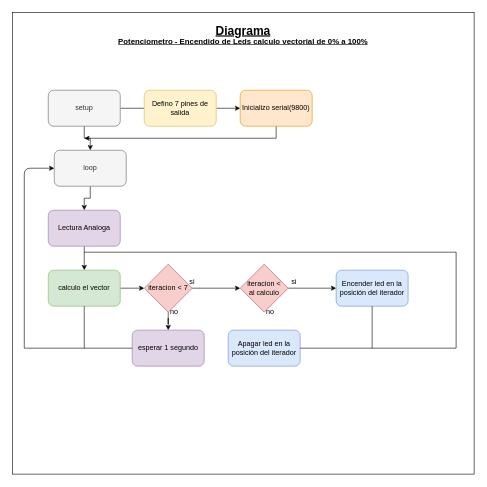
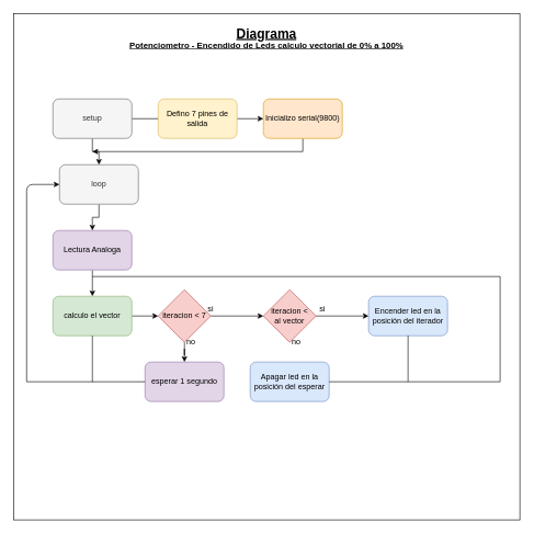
  <mxCell id="0" />
  <mxCell id="1" parent="0" />
  <mxCell id="2" value="" style="whiteSpace=wrap;html=1;aspect=fixed;" vertex="1" parent="1"><mxGeometry x="20" y="20" width="770" height="770" as="geometry" /></mxCell>
  <mxCell id="3" value="" style="edgeStyle=orthogonalEdgeStyle;rounded=0;orthogonalLoop=1;jettySize=auto;html=1;" edge="1" source="5" target="7" parent="1"><mxGeometry relative="1" as="geometry" /></mxCell>
  <mxCell id="4" value="" style="edgeStyle=orthogonalEdgeStyle;rounded=0;orthogonalLoop=1;jettySize=auto;html=1;endArrow=none;" edge="1" source="5" target="21" parent="1"><mxGeometry relative="1" as="geometry" /></mxCell>
  <mxCell id="5" value="setup" style="rounded=1;whiteSpace=wrap;html=1;fillColor=#f5f5f5;strokeColor=#666666;fontColor=#333333;" vertex="1" parent="1"><mxGeometry x="80" y="150" width="120" height="60" as="geometry" /></mxCell>
  <mxCell id="6" value="" style="edgeStyle=orthogonalEdgeStyle;rounded=0;orthogonalLoop=1;jettySize=auto;html=1;" edge="1" source="7" target="9" parent="1"><mxGeometry relative="1" as="geometry" /></mxCell>
  <mxCell id="7" value="loop" style="rounded=1;whiteSpace=wrap;html=1;fillColor=#f5f5f5;strokeColor=#666666;fontColor=#333333;" vertex="1" parent="1"><mxGeometry x="90" y="250" width="120" height="60" as="geometry" /></mxCell>
  <mxCell id="8" value="" style="edgeStyle=orthogonalEdgeStyle;rounded=0;orthogonalLoop=1;jettySize=auto;html=1;" edge="1" source="9" target="11" parent="1"><mxGeometry relative="1" as="geometry" /></mxCell>
  <mxCell id="9" value="Lectura Analoga" style="rounded=1;whiteSpace=wrap;html=1;fillColor=#e1d5e7;strokeColor=#9673a6;" vertex="1" parent="1"><mxGeometry x="80" y="350" width="120" height="60" as="geometry" /></mxCell>
  <mxCell id="10" value="" style="edgeStyle=orthogonalEdgeStyle;rounded=0;orthogonalLoop=1;jettySize=auto;html=1;" edge="1" source="11" target="14" parent="1"><mxGeometry relative="1" as="geometry" /></mxCell>
  <mxCell id="11" value="&lt;div&gt;&lt;br&gt;&lt;/div&gt;&lt;div&gt;calculo el vector&lt;/div&gt;&lt;div&gt;&lt;br&gt;&lt;/div&gt;" style="rounded=1;whiteSpace=wrap;html=1;fillColor=#d5e8d4;strokeColor=#82b366;" vertex="1" parent="1"><mxGeometry x="80" y="450" width="120" height="60" as="geometry" /></mxCell>
  <mxCell id="12" value="" style="edgeStyle=orthogonalEdgeStyle;rounded=0;orthogonalLoop=1;jettySize=auto;html=1;" edge="1" source="14" target="16" parent="1"><mxGeometry relative="1" as="geometry" /></mxCell>
  <mxCell id="13" value="" style="edgeStyle=orthogonalEdgeStyle;rounded=0;orthogonalLoop=1;jettySize=auto;html=1;" edge="1" source="14" target="18" parent="1"><mxGeometry relative="1" as="geometry" /></mxCell>
  <mxCell id="14" value="iteracion &amp;lt; 7" style="rhombus;whiteSpace=wrap;html=1;fillColor=#f8cecc;strokeColor=#b85450;" vertex="1" parent="1"><mxGeometry x="240" y="440" width="80" height="80" as="geometry" /></mxCell>
  <mxCell id="15" value="" style="edgeStyle=orthogonalEdgeStyle;rounded=0;orthogonalLoop=1;jettySize=auto;html=1;" edge="1" source="16" target="17" parent="1"><mxGeometry relative="1" as="geometry" /></mxCell>
- <mxCell id="16" value="&lt;div&gt;iteracion &amp;lt; &lt;br&gt;&lt;/div&gt;&lt;div&gt;al calculo&lt;/div&gt;" style="rhombus;whiteSpace=wrap;html=1;fillColor=#f8cecc;strokeColor=#b85450;" vertex="1" parent="1"><mxGeometry x="400" y="440" width="80" height="80" as="geometry" /></mxCell>
+ <mxCell id="16" value="&lt;div&gt;iteracion &amp;lt; &lt;br&gt;&lt;/div&gt;&lt;div&gt;al vector&lt;/div&gt;" style="rhombus;whiteSpace=wrap;html=1;fillColor=#f8cecc;strokeColor=#b85450;" vertex="1" parent="1"><mxGeometry x="400" y="440" width="80" height="80" as="geometry" /></mxCell>
  <mxCell id="17" value="Encender led en la posición del iterador" style="rounded=1;whiteSpace=wrap;html=1;fillColor=#dae8fc;strokeColor=#6c8ebf;" vertex="1" parent="1"><mxGeometry x="560" y="450" width="120" height="60" as="geometry" /></mxCell>
  <mxCell id="18" value="esperar 1 segundo" style="rounded=1;whiteSpace=wrap;html=1;fillColor=#e1d5e7;strokeColor=#9673a6;" vertex="1" parent="1"><mxGeometry x="220" y="550" width="120" height="60" as="geometry" /></mxCell>
- <mxCell id="19" value="Apagar led en la posición del iterador" style="rounded=1;whiteSpace=wrap;html=1;fillColor=#dae8fc;strokeColor=#6c8ebf;" vertex="1" parent="1"><mxGeometry x="380" y="550" width="120" height="60" as="geometry" /></mxCell>
+ <mxCell id="19" value="Apagar led en la posición del esperar" style="rounded=1;whiteSpace=wrap;html=1;fillColor=#dae8fc;strokeColor=#6c8ebf;" vertex="1" parent="1"><mxGeometry x="380" y="550" width="120" height="60" as="geometry" /></mxCell>
  <mxCell id="20" value="" style="edgeStyle=orthogonalEdgeStyle;rounded=0;orthogonalLoop=1;jettySize=auto;html=1;" edge="1" source="21" target="23" parent="1"><mxGeometry relative="1" as="geometry" /></mxCell>
  <mxCell id="21" value="Defino 7 pines de salida" style="rounded=1;whiteSpace=wrap;html=1;fillColor=#fff2cc;strokeColor=#d6b656;" vertex="1" parent="1"><mxGeometry x="240" y="150" width="120" height="60" as="geometry" /></mxCell>
  <mxCell id="22" style="edgeStyle=orthogonalEdgeStyle;rounded=0;orthogonalLoop=1;jettySize=auto;html=1;" edge="1" source="23" parent="1"><mxGeometry relative="1" as="geometry"><mxPoint x="140" y="230" as="targetPoint" /><Array as="points"><mxPoint x="460" y="230" /></Array></mxGeometry></mxCell>
  <mxCell id="23" value="Inicializo serial(9800)" style="rounded=1;whiteSpace=wrap;html=1;fillColor=#ffe6cc;strokeColor=#d79b00;" vertex="1" parent="1"><mxGeometry x="400" y="150" width="120" height="60" as="geometry" /></mxCell>
  <mxCell id="24" value="" style="endArrow=none;html=1;" edge="1" parent="1"><mxGeometry width="50" height="50" relative="1" as="geometry"><mxPoint x="140" y="420" as="sourcePoint" /><mxPoint x="760" y="420" as="targetPoint" /><Array as="points" /></mxGeometry></mxCell>
  <mxCell id="25" value="" style="endArrow=none;html=1;" edge="1" parent="1"><mxGeometry width="50" height="50" relative="1" as="geometry"><mxPoint x="500" y="580" as="sourcePoint" /><mxPoint x="760" y="580" as="targetPoint" /></mxGeometry></mxCell>
  <mxCell id="26" value="" style="endArrow=none;html=1;" edge="1" parent="1"><mxGeometry width="50" height="50" relative="1" as="geometry"><mxPoint x="760" y="580" as="sourcePoint" /><mxPoint x="760" y="420" as="targetPoint" /></mxGeometry></mxCell>
  <mxCell id="27" value="" style="endArrow=none;html=1;entryX=0.5;entryY=1;entryDx=0;entryDy=0;" edge="1" target="17" parent="1"><mxGeometry width="50" height="50" relative="1" as="geometry"><mxPoint x="620" y="580" as="sourcePoint" /><mxPoint x="650" y="530" as="targetPoint" /></mxGeometry></mxCell>
  <mxCell id="28" value="" style="endArrow=none;html=1;entryX=0;entryY=0.5;entryDx=0;entryDy=0;" edge="1" target="18" parent="1"><mxGeometry width="50" height="50" relative="1" as="geometry"><mxPoint x="40" y="580" as="sourcePoint" /><mxPoint x="120" y="540" as="targetPoint" /></mxGeometry></mxCell>
  <mxCell id="29" value="" style="endArrow=classic;html=1;entryX=0;entryY=0.5;entryDx=0;entryDy=0;" edge="1" target="7" parent="1"><mxGeometry width="50" height="50" relative="1" as="geometry"><mxPoint x="40" y="580" as="sourcePoint" /><mxPoint x="40" y="270" as="targetPoint" /><Array as="points"><mxPoint x="40" y="280" /></Array></mxGeometry></mxCell>
  <mxCell id="30" value="" style="endArrow=none;html=1;" edge="1" parent="1"><mxGeometry width="50" height="50" relative="1" as="geometry"><mxPoint x="140" y="580" as="sourcePoint" /><mxPoint x="140" y="510" as="targetPoint" /></mxGeometry></mxCell>
  <mxCell id="31" value="si" style="text;html=1;strokeColor=none;fillColor=none;align=center;verticalAlign=middle;whiteSpace=wrap;rounded=0;" vertex="1" parent="1"><mxGeometry x="300" y="460" width="40" height="20" as="geometry" /></mxCell>
  <mxCell id="32" value="si" style="text;html=1;strokeColor=none;fillColor=none;align=center;verticalAlign=middle;whiteSpace=wrap;rounded=0;" vertex="1" parent="1"><mxGeometry x="470" y="460" width="40" height="20" as="geometry" /></mxCell>
  <mxCell id="33" value="no" style="text;html=1;strokeColor=none;fillColor=none;align=center;verticalAlign=middle;whiteSpace=wrap;rounded=0;" vertex="1" parent="1"><mxGeometry x="270" y="510" width="40" height="20" as="geometry" /></mxCell>
  <mxCell id="34" value="no" style="text;html=1;strokeColor=none;fillColor=none;align=center;verticalAlign=middle;whiteSpace=wrap;rounded=0;" vertex="1" parent="1"><mxGeometry x="430" y="510" width="40" height="20" as="geometry" /></mxCell>
  <mxCell id="35" value="&lt;br&gt;&lt;h1 id=&quot;d_page_title&quot; class=&quot;d2l-heading-title&quot; style=&quot;font-size: 13px&quot;&gt;&lt;span class=&quot;vui-heading-1&quot; style=&quot;font-size: 13px&quot;&gt;Potenciometro - Encendido de Leds calculo vectorial de 0% a 100%&lt;/span&gt;&lt;/h1&gt;" style="text;html=1;strokeColor=none;fillColor=none;align=center;verticalAlign=middle;whiteSpace=wrap;rounded=0;fontSize=13;fontStyle=4" vertex="1" parent="1"><mxGeometry x="150" y="50" width="510" height="20" as="geometry" /></mxCell>
  <mxCell id="36" value="Diagrama" style="text;html=1;strokeColor=none;fillColor=none;align=center;verticalAlign=middle;whiteSpace=wrap;rounded=0;fontSize=20;fontStyle=5" vertex="1" parent="1"><mxGeometry x="325" y="40" width="160" height="20" as="geometry" /></mxCell>
